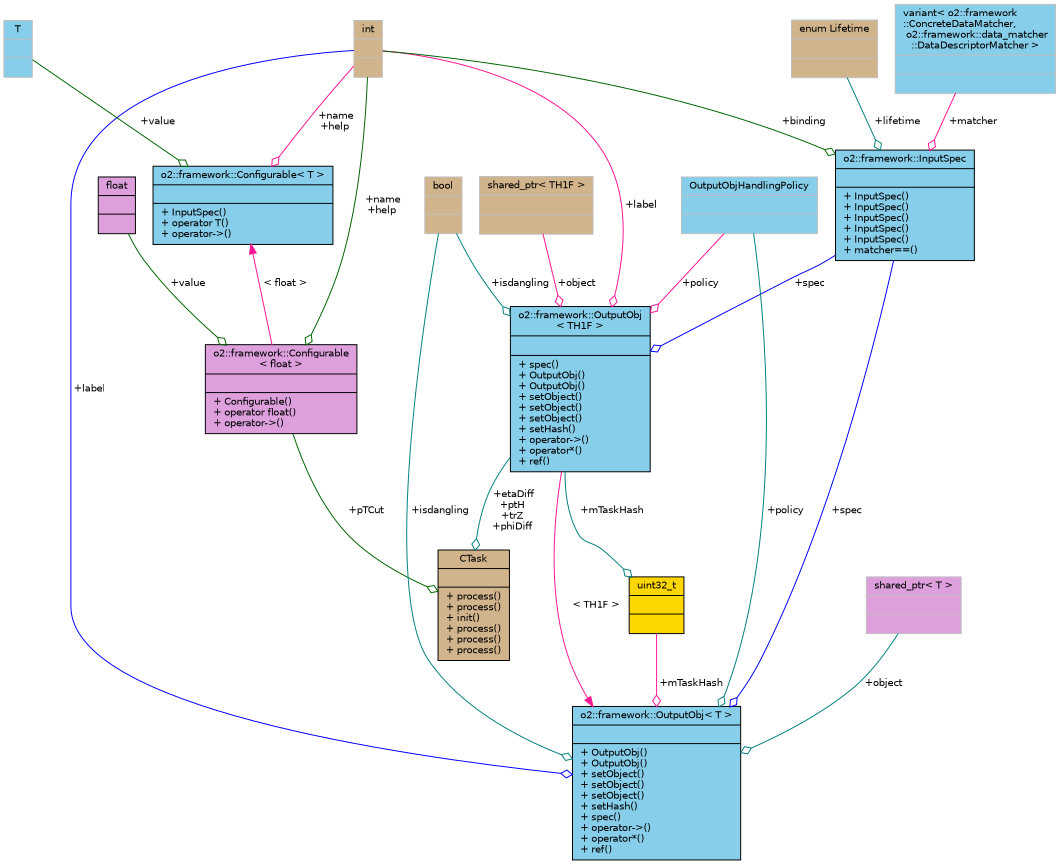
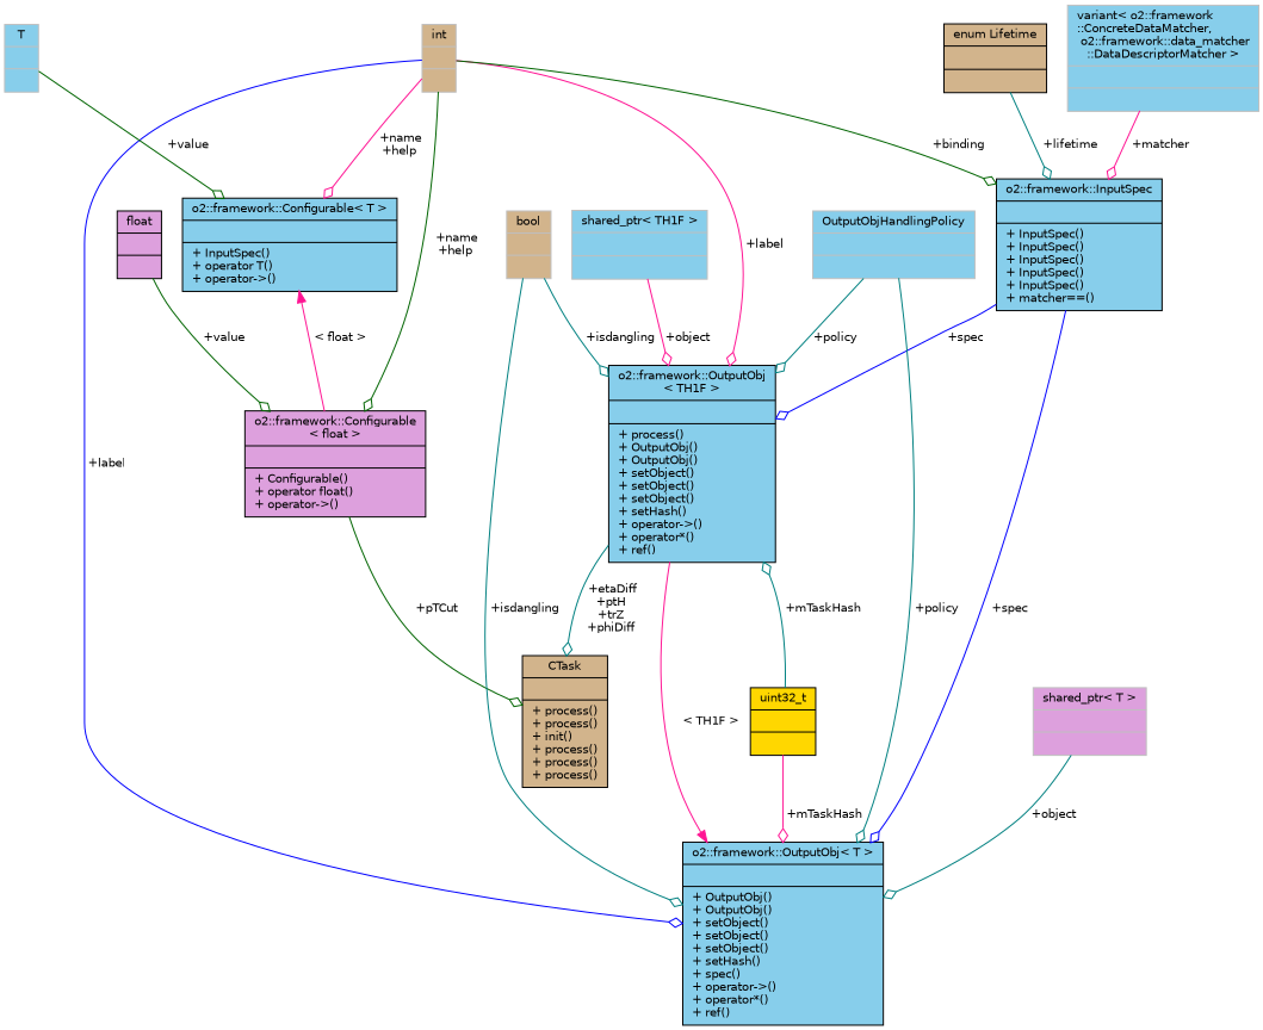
  digraph {
    node [color=black fillcolor=skyblue fontname=Helvetica fontsize=10 shape=record style=filled]
    edge [arrowhead=odiamond color=teal fontname=Helvetica fontsize=10 labelfontname=Helvetica labelfontsize=10 style=solid]
    n1 [fillcolor=tan fontcolor=black height=0.2 label="{CTask\n||+ process()\l+ process()\l+ init()\l+ process()\l+ process()\l+ process()\l}" width=0.4]
    n2 [fillcolor=plum height=0.2 label="{o2::framework::Configurable\l\< float \>\n||+ Configurable()\l+ operator float()\l+ operator-\>()\l}" width=0.4]
    n3 [fillcolor=plum height=0.2 label="{float\n||}" width=0.4]
    n4 [color=grey75 fillcolor=tan height=0.2 label="{int\n||}" width=0.4]
    n5 [height=0.2 label="{o2::framework::Configurable\< T \>\n||+ InputSpec()\l+ operator T()\l+ operator-\>()\l}" width=0.4]
-   n6 [height=0.2 label="{o2::framework::OutputObj\l\< TH1F \>\n||+ spec()\l+ OutputObj()\l+ OutputObj()\l+ setObject()\l+ setObject()\l+ setObject()\l+ setHash()\l+ operator-\>()\l+ operator*()\l+ ref()\l}" width=0.4]
+   n6 [height=0.2 label="{o2::framework::OutputObj\l\< TH1F \>\n||+ process()\l+ OutputObj()\l+ OutputObj()\l+ setObject()\l+ setObject()\l+ setObject()\l+ setHash()\l+ operator-\>()\l+ operator*()\l+ ref()\l}" width=0.4]
    n7 [height=0.2 label="{o2::framework::InputSpec\n||+ InputSpec()\l+ InputSpec()\l+ InputSpec()\l+ InputSpec()\l+ InputSpec()\l+ matcher==()\l}" width=0.4]
    n8 [height=0.2 label="{o2::framework::OutputObj\< T \>\n||+ OutputObj()\l+ OutputObj()\l+ setObject()\l+ setObject()\l+ setObject()\l+ setHash()\l+ spec()\l+ operator-\>()\l+ operator*()\l+ ref()\l}" width=0.4]
    n9 [color=grey75 height=0.2 label="{T\n||}" width=0.4]
    n10 [color=grey75 height=0.2 label="{OutputObjHandlingPolicy\n||}" width=0.4]
    n11 [fillcolor=gold height=0.2 label="{uint32_t\n||}" width=0.4]
    n12 [color=grey75 fillcolor=tan height=0.2 label="{bool\n||}" width=0.4]
-   n13 [color=grey75 fillcolor=tan height=0.2 label="{enum Lifetime\n||}" width=0.4]
+   n13 [fillcolor=tan height=0.2 label="{enum Lifetime\n||}" width=0.4]
    n14 [color=grey75 height=0.2 label="{variant\< o2::framework\l::ConcreteDataMatcher,\l o2::framework::data_matcher\l::DataDescriptorMatcher \>\n||}" width=0.4]
-   n15 [color=grey75 fillcolor=tan height=0.2 label="{shared_ptr\< TH1F \>\n||}" width=0.4]
+   n15 [color=grey75 height=0.2 label="{shared_ptr\< TH1F \>\n||}" width=0.4]
    n16 [color=grey75 fillcolor=plum height=0.2 label="{shared_ptr\< T \>\n||}" width=0.4]
    n2 -> n1 [color=darkgreen label=" +pTCut"]
    n3 -> n2 [color=darkgreen label=" +value"]
    n4 -> n2 [color=darkgreen label=" +name\n+help"]
    n4 -> n5 [color=deeppink label=" +name\n+help"]
    n4 -> n6 [color=deeppink label=" +label"]
    n4 -> n7 [color=darkgreen label=" +binding"]
    n4 -> n8 [color=blue label=" +label"]
    n5 -> n2 [color=deeppink dir=back label=" \< float \>" arrowhead=""]
    n6 -> n1 [label=" +etaDiff\n+ptH\n+trZ\n+phiDiff"]
    n7 -> n6 [color=blue label=" +spec"]
    n7 -> n8 [color=blue label=" +spec"]
    n8 -> n6 [color=deeppink dir=back label=" \< TH1F \>" arrowhead=""]
    n9 -> n5 [color=darkgreen label=" +value"]
-   n10 -> n6 [color=deeppink label=" +policy"]
+   n10 -> n6 [label=" +policy"]
    n10 -> n8 [label=" +policy"]
-   n6 -> n11 [label=" +mTaskHash"]
+   n11 -> n6 [label=" +mTaskHash"]
    n11 -> n8 [color=deeppink label=" +mTaskHash"]
    n12 -> n6 [label=" +isdangling"]
    n12 -> n8 [label=" +isdangling"]
    n13 -> n7 [label=" +lifetime"]
    n14 -> n7 [color=deeppink label=" +matcher"]
    n15 -> n6 [color=deeppink label=" +object"]
    n16 -> n8 [label=" +object"]
  }
